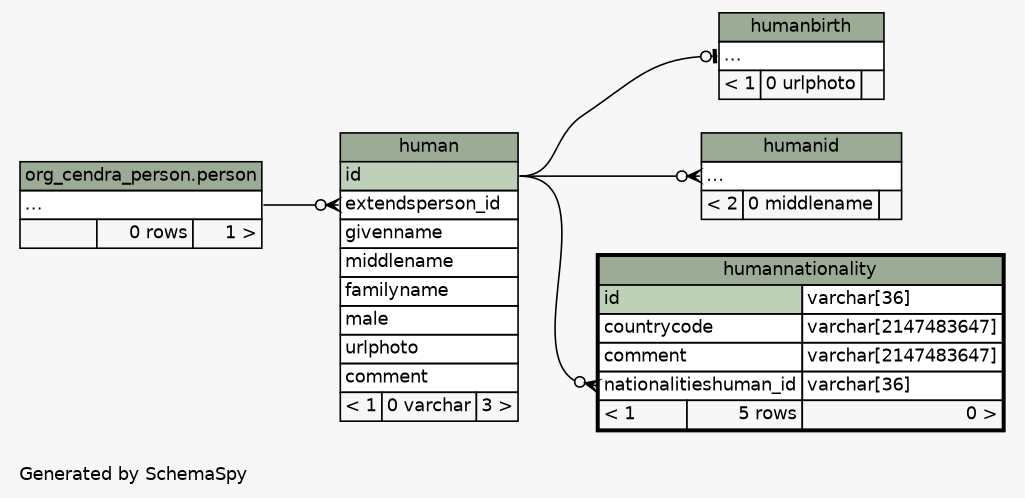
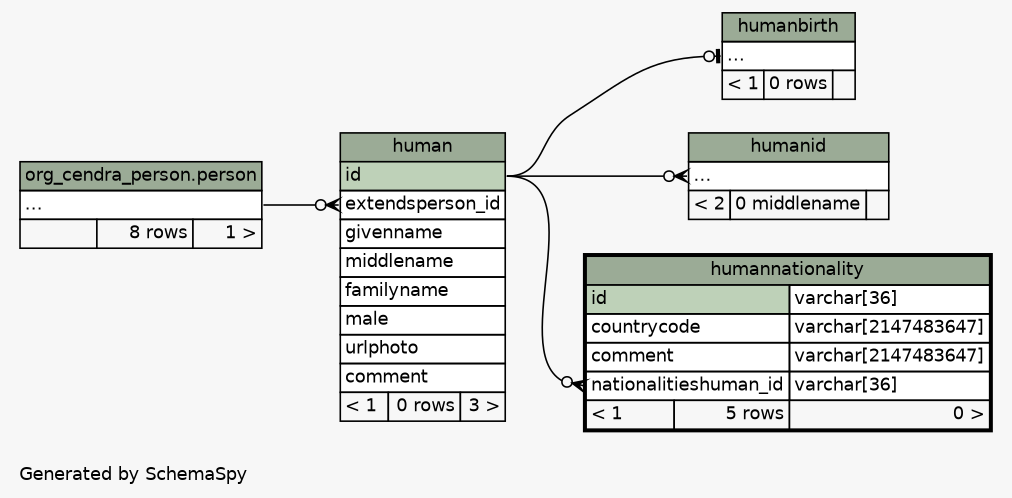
  digraph {
    bgcolor="#f7f7f7"
    fontname=Helvetica
    fontsize=11
    label="\nGenerated by SchemaSpy"
    labeljust=l
    nodesep=0.18
    rankdir=RL
    ranksep=0.46
    node [fontname=Helvetica fontsize=11 shape=plaintext]
    edge [arrowhead=none arrowsize=0.8 arrowtail=crowodot dir=back headport="id:e" tailport="elipses:w"]
-   n1 [label=<     <TABLE BORDER="0" CELLBORDER="1" CELLSPACING="0" BGCOLOR="#ffffff">       <TR><TD COLSPAN="3" BGCOLOR="#9bab96" ALIGN="CENTER">human</TD></TR>       <TR><TD PORT="id" COLSPAN="3" BGCOLOR="#bed1b8" ALIGN="LEFT">id</TD></TR>       <TR><TD PORT="extendsperson_id" COLSPAN="3" ALIGN="LEFT">extendsperson_id</TD></TR>       <TR><TD PORT="givenname" COLSPAN="3" ALIGN="LEFT">givenname</TD></TR>       <TR><TD PORT="middlename" COLSPAN="3" ALIGN="LEFT">middlename</TD></TR>       <TR><TD PORT="familyname" COLSPAN="3" ALIGN="LEFT">familyname</TD></TR>       <TR><TD PORT="male" COLSPAN="3" ALIGN="LEFT">male</TD></TR>       <TR><TD PORT="urlphoto" COLSPAN="3" ALIGN="LEFT">urlphoto</TD></TR>       <TR><TD PORT="comment" COLSPAN="3" ALIGN="LEFT">comment</TD></TR>       <TR><TD ALIGN="LEFT" BGCOLOR="#f7f7f7">&lt; 1</TD><TD ALIGN="RIGHT" BGCOLOR="#f7f7f7">0 varchar</TD><TD ALIGN="RIGHT" BGCOLOR="#f7f7f7">3 &gt;</TD></TR>     </TABLE>>]
-   n2 [label=<     <TABLE BORDER="0" CELLBORDER="1" CELLSPACING="0" BGCOLOR="#ffffff">       <TR><TD COLSPAN="3" BGCOLOR="#9bab96" ALIGN="CENTER">org_cendra_person.person</TD></TR>       <TR><TD PORT="elipses" COLSPAN="3" ALIGN="LEFT">...</TD></TR>       <TR><TD ALIGN="LEFT" BGCOLOR="#f7f7f7">  </TD><TD ALIGN="RIGHT" BGCOLOR="#f7f7f7">0 rows</TD><TD ALIGN="RIGHT" BGCOLOR="#f7f7f7">1 &gt;</TD></TR>     </TABLE>>]
-   n3 [label=<     <TABLE BORDER="0" CELLBORDER="1" CELLSPACING="0" BGCOLOR="#ffffff">       <TR><TD COLSPAN="3" BGCOLOR="#9bab96" ALIGN="CENTER">humanbirth</TD></TR>       <TR><TD PORT="elipses" COLSPAN="3" ALIGN="LEFT">...</TD></TR>       <TR><TD ALIGN="LEFT" BGCOLOR="#f7f7f7">&lt; 1</TD><TD ALIGN="RIGHT" BGCOLOR="#f7f7f7">0 urlphoto</TD><TD ALIGN="RIGHT" BGCOLOR="#f7f7f7">  </TD></TR>     </TABLE>>]
+   n1 [label=<     <TABLE BORDER="0" CELLBORDER="1" CELLSPACING="0" BGCOLOR="#ffffff">       <TR><TD COLSPAN="3" BGCOLOR="#9bab96" ALIGN="CENTER">human</TD></TR>       <TR><TD PORT="id" COLSPAN="3" BGCOLOR="#bed1b8" ALIGN="LEFT">id</TD></TR>       <TR><TD PORT="extendsperson_id" COLSPAN="3" ALIGN="LEFT">extendsperson_id</TD></TR>       <TR><TD PORT="givenname" COLSPAN="3" ALIGN="LEFT">givenname</TD></TR>       <TR><TD PORT="middlename" COLSPAN="3" ALIGN="LEFT">middlename</TD></TR>       <TR><TD PORT="familyname" COLSPAN="3" ALIGN="LEFT">familyname</TD></TR>       <TR><TD PORT="male" COLSPAN="3" ALIGN="LEFT">male</TD></TR>       <TR><TD PORT="urlphoto" COLSPAN="3" ALIGN="LEFT">urlphoto</TD></TR>       <TR><TD PORT="comment" COLSPAN="3" ALIGN="LEFT">comment</TD></TR>       <TR><TD ALIGN="LEFT" BGCOLOR="#f7f7f7">&lt; 1</TD><TD ALIGN="RIGHT" BGCOLOR="#f7f7f7">0 rows</TD><TD ALIGN="RIGHT" BGCOLOR="#f7f7f7">3 &gt;</TD></TR>     </TABLE>>]
+   n2 [label=<     <TABLE BORDER="0" CELLBORDER="1" CELLSPACING="0" BGCOLOR="#ffffff">       <TR><TD COLSPAN="3" BGCOLOR="#9bab96" ALIGN="CENTER">org_cendra_person.person</TD></TR>       <TR><TD PORT="elipses" COLSPAN="3" ALIGN="LEFT">...</TD></TR>       <TR><TD ALIGN="LEFT" BGCOLOR="#f7f7f7">  </TD><TD ALIGN="RIGHT" BGCOLOR="#f7f7f7">8 rows</TD><TD ALIGN="RIGHT" BGCOLOR="#f7f7f7">1 &gt;</TD></TR>     </TABLE>>]
+   n3 [label=<     <TABLE BORDER="0" CELLBORDER="1" CELLSPACING="0" BGCOLOR="#ffffff">       <TR><TD COLSPAN="3" BGCOLOR="#9bab96" ALIGN="CENTER">humanbirth</TD></TR>       <TR><TD PORT="elipses" COLSPAN="3" ALIGN="LEFT">...</TD></TR>       <TR><TD ALIGN="LEFT" BGCOLOR="#f7f7f7">&lt; 1</TD><TD ALIGN="RIGHT" BGCOLOR="#f7f7f7">0 rows</TD><TD ALIGN="RIGHT" BGCOLOR="#f7f7f7">  </TD></TR>     </TABLE>>]
    n4 [label=<     <TABLE BORDER="0" CELLBORDER="1" CELLSPACING="0" BGCOLOR="#ffffff">       <TR><TD COLSPAN="3" BGCOLOR="#9bab96" ALIGN="CENTER">humanid</TD></TR>       <TR><TD PORT="elipses" COLSPAN="3" ALIGN="LEFT">...</TD></TR>       <TR><TD ALIGN="LEFT" BGCOLOR="#f7f7f7">&lt; 2</TD><TD ALIGN="RIGHT" BGCOLOR="#f7f7f7">0 middlename</TD><TD ALIGN="RIGHT" BGCOLOR="#f7f7f7">  </TD></TR>     </TABLE>>]
    n5 [label=<     <TABLE BORDER="2" CELLBORDER="1" CELLSPACING="0" BGCOLOR="#ffffff">       <TR><TD COLSPAN="3" BGCOLOR="#9bab96" ALIGN="CENTER">humannationality</TD></TR>       <TR><TD PORT="id" COLSPAN="2" BGCOLOR="#bed1b8" ALIGN="LEFT">id</TD><TD PORT="id.type" ALIGN="LEFT">varchar[36]</TD></TR>       <TR><TD PORT="countrycode" COLSPAN="2" ALIGN="LEFT">countrycode</TD><TD PORT="countrycode.type" ALIGN="LEFT">varchar[2147483647]</TD></TR>       <TR><TD PORT="comment" COLSPAN="2" ALIGN="LEFT">comment</TD><TD PORT="comment.type" ALIGN="LEFT">varchar[2147483647]</TD></TR>       <TR><TD PORT="nationalitieshuman_id" COLSPAN="2" ALIGN="LEFT">nationalitieshuman_id</TD><TD PORT="nationalitieshuman_id.type" ALIGN="LEFT">varchar[36]</TD></TR>       <TR><TD ALIGN="LEFT" BGCOLOR="#f7f7f7">&lt; 1</TD><TD ALIGN="RIGHT" BGCOLOR="#f7f7f7">5 rows</TD><TD ALIGN="RIGHT" BGCOLOR="#f7f7f7">0 &gt;</TD></TR>     </TABLE>>]
    n1 -> n2 [headport="elipses:e" tailport="extendsperson_id:w"]
    n3 -> n1 [arrowtail=teeodot]
    n4 -> n1
    n5 -> n1 [tailport="nationalitieshuman_id:w"]
  }
